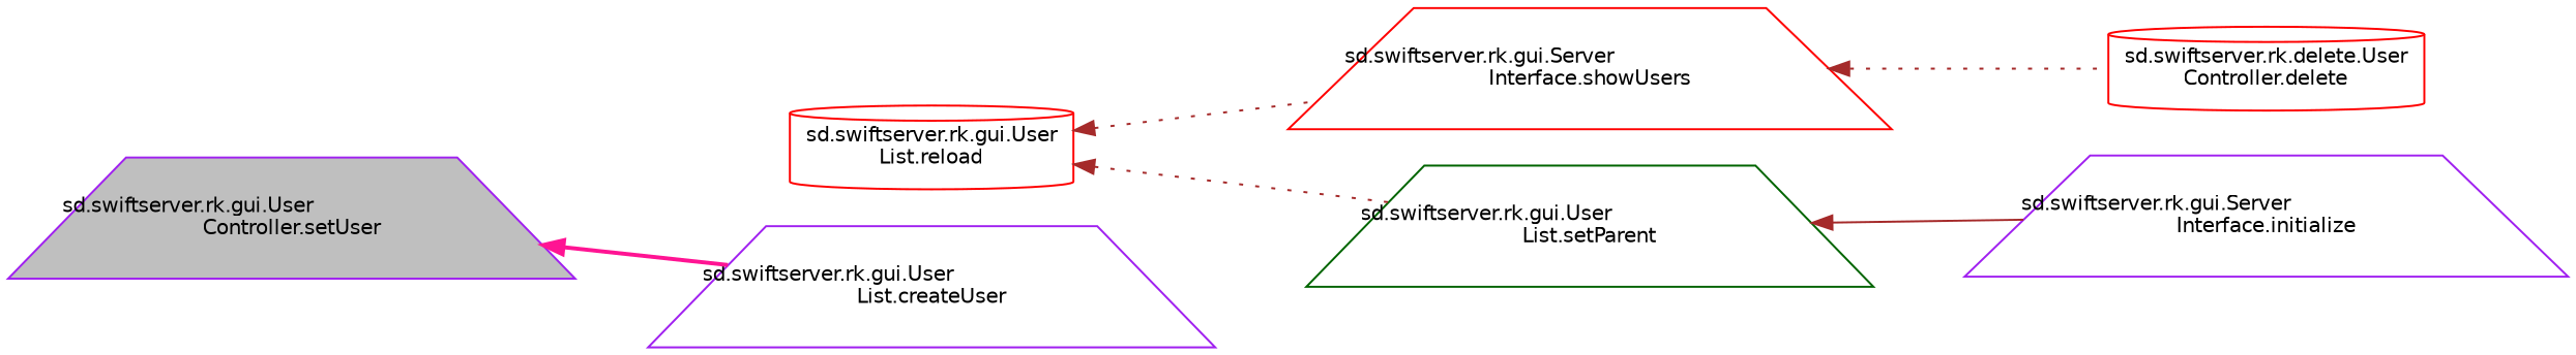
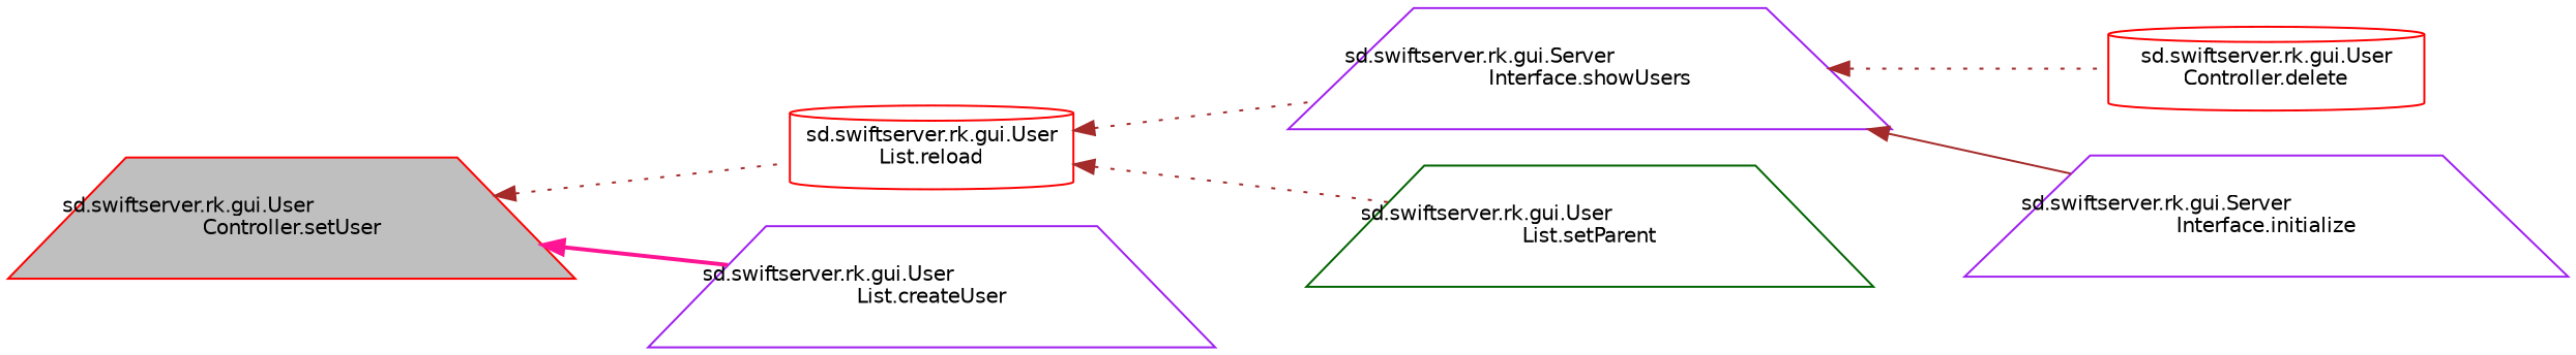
  digraph {
    rankdir=LR
    node [color=purple fillcolor=white fontname=Helvetica fontsize=10 shape=trapezium style=filled]
    edge [color=brown dir=back fontname=Helvetica fontsize=10 labelfontname=Helvetica labelfontsize=10 style=dotted]
-   n1 [fillcolor=grey75 fontcolor=black height=0.2 label="sd.swiftserver.rk.gui.User\lController.setUser" width=0.4]
+   n1 [color=red fillcolor=grey75 fontcolor=black height=0.2 label="sd.swiftserver.rk.gui.User\lController.setUser" width=0.4]
    n2 [color=red height=0.2 label="sd.swiftserver.rk.gui.User\lList.reload" shape=cylinder width=0.4]
    n3 [height=0.2 label="sd.swiftserver.rk.gui.User\lList.createUser" width=0.4]
-   n4 [color=red height=0.2 label="sd.swiftserver.rk.gui.Server\lInterface.showUsers" width=0.4]
+   n4 [height=0.2 label="sd.swiftserver.rk.gui.Server\lInterface.showUsers" width=0.4]
    n5 [color=darkgreen height=0.2 label="sd.swiftserver.rk.gui.User\lList.setParent" width=0.4]
-   n6 [color=red height=0.2 label="sd.swiftserver.rk.delete.User\lController.delete" shape=cylinder width=0.4]
+   n6 [color=red height=0.2 label="sd.swiftserver.rk.gui.User\lController.delete" shape=cylinder width=0.4]
    n7 [height=0.2 label="sd.swiftserver.rk.gui.Server\lInterface.initialize" width=0.4]
+   n1 -> n2
    n1 -> n3 [color=deeppink style=bold]
    n2 -> n4
    n2 -> n5
    n4 -> n6
-   n5 -> n7 [style=solid]
+   n4 -> n7 [style=solid]
  }
